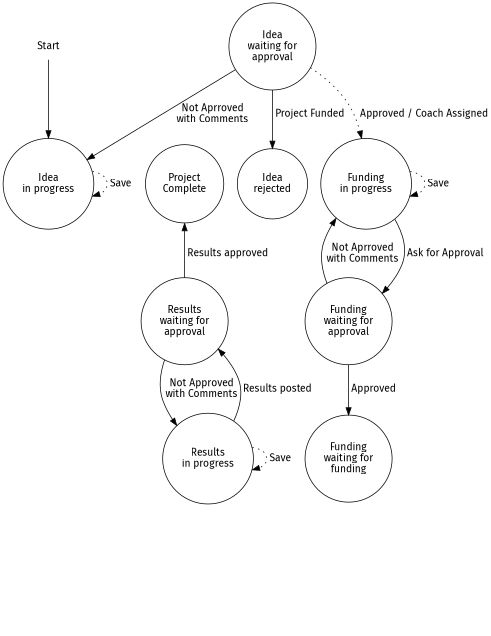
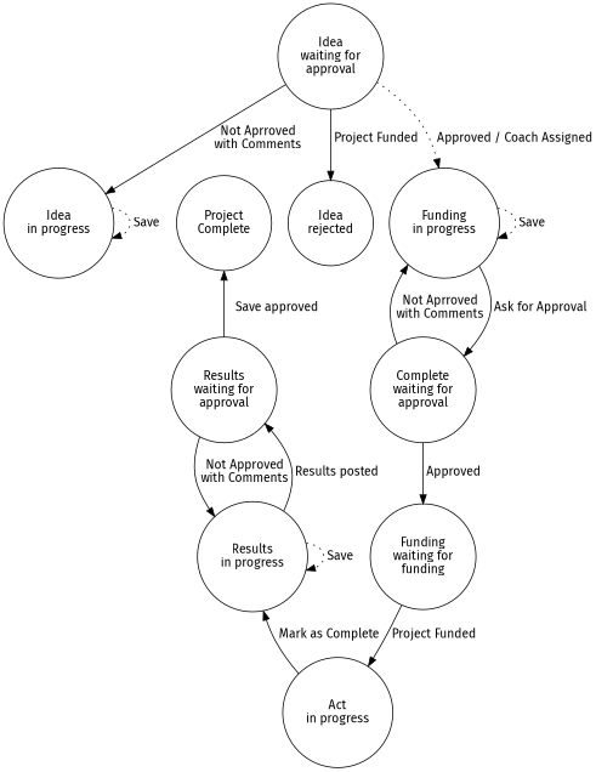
  digraph {
    fontname="Fira Sans"
    node [fontname="Fira Sans" shape=circle]
    edge [fontname="Fira Sans"]
    n1 [label="Funding\nin progress"]
    n2 [label="Project\nComplete"]
-   n3 [label="Funding\nwaiting for\napproval"]
+   n3 [label="Complete\nwaiting for\napproval"]
    n4 [label="Results\nwaiting for\napproval"]
    n5 [label="Funding\nwaiting for\nfunding"]
    n6 [label="Results\nin progress"]
-   Start [shape=plaintext]
+   n7 [label="Act\nin progress"]
    n9 [label="Idea\nin progress"]
    n10 [label="Idea\nwaiting for\napproval"]
    n11 [label="Idea\nrejected"]
    subgraph sub_1 {
      rank=same
      n1
      n2
    }
    subgraph sub_2 {
      rank=same
      n3
      n4
    }
    subgraph sub_3 {
      rank=same
      n5
      n6
    }
    n1 -> n1 [label=" Save" style=dotted]
    n1 -> n3 [label=" Ask for Approval"]
    n3 -> n1 [label=" Not Aprroved\n with Comments"]
    n3 -> n5 [label=" Approved"]
-   n4 -> n2 [label=" Results approved"]
+   n4 -> n2 [label=" Save approved"]
    n4 -> n6 [label=" Not Approved\n with Comments"]
+   n5 -> n7 [label=" Project Funded"]
    n6 -> n4 [label=" Results posted"]
    n6 -> n6 [label=" Save" style=dotted]
-   Start -> n9
+   n7 -> n6 [label=" Mark as Complete"]
    n9 -> n9 [label=" Save" style=dotted]
    n10 -> n1 [label=" Approved / Coach Assigned" style=dotted]
    n10 -> n9 [label=" Not Aprroved\n with Comments"]
    n10 -> n11 [label=" Project Funded"]
  }
